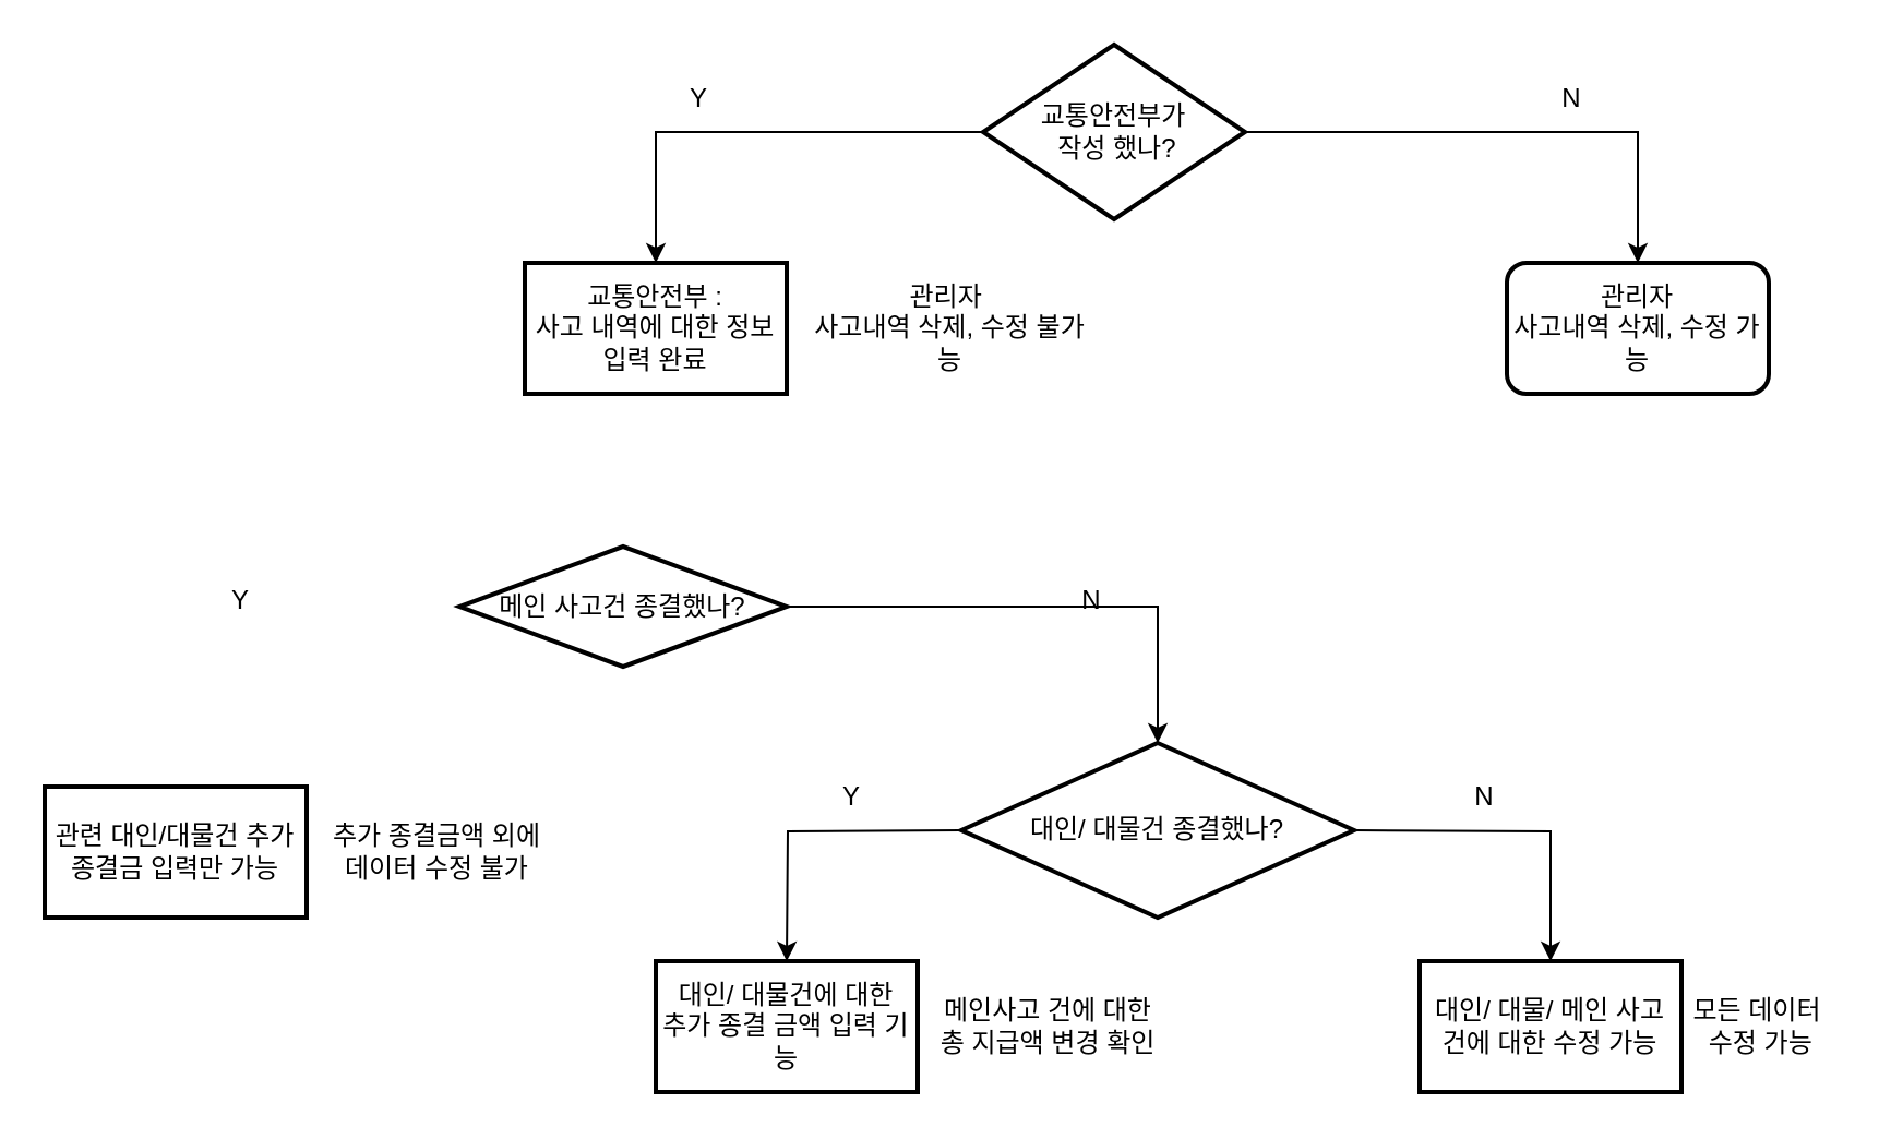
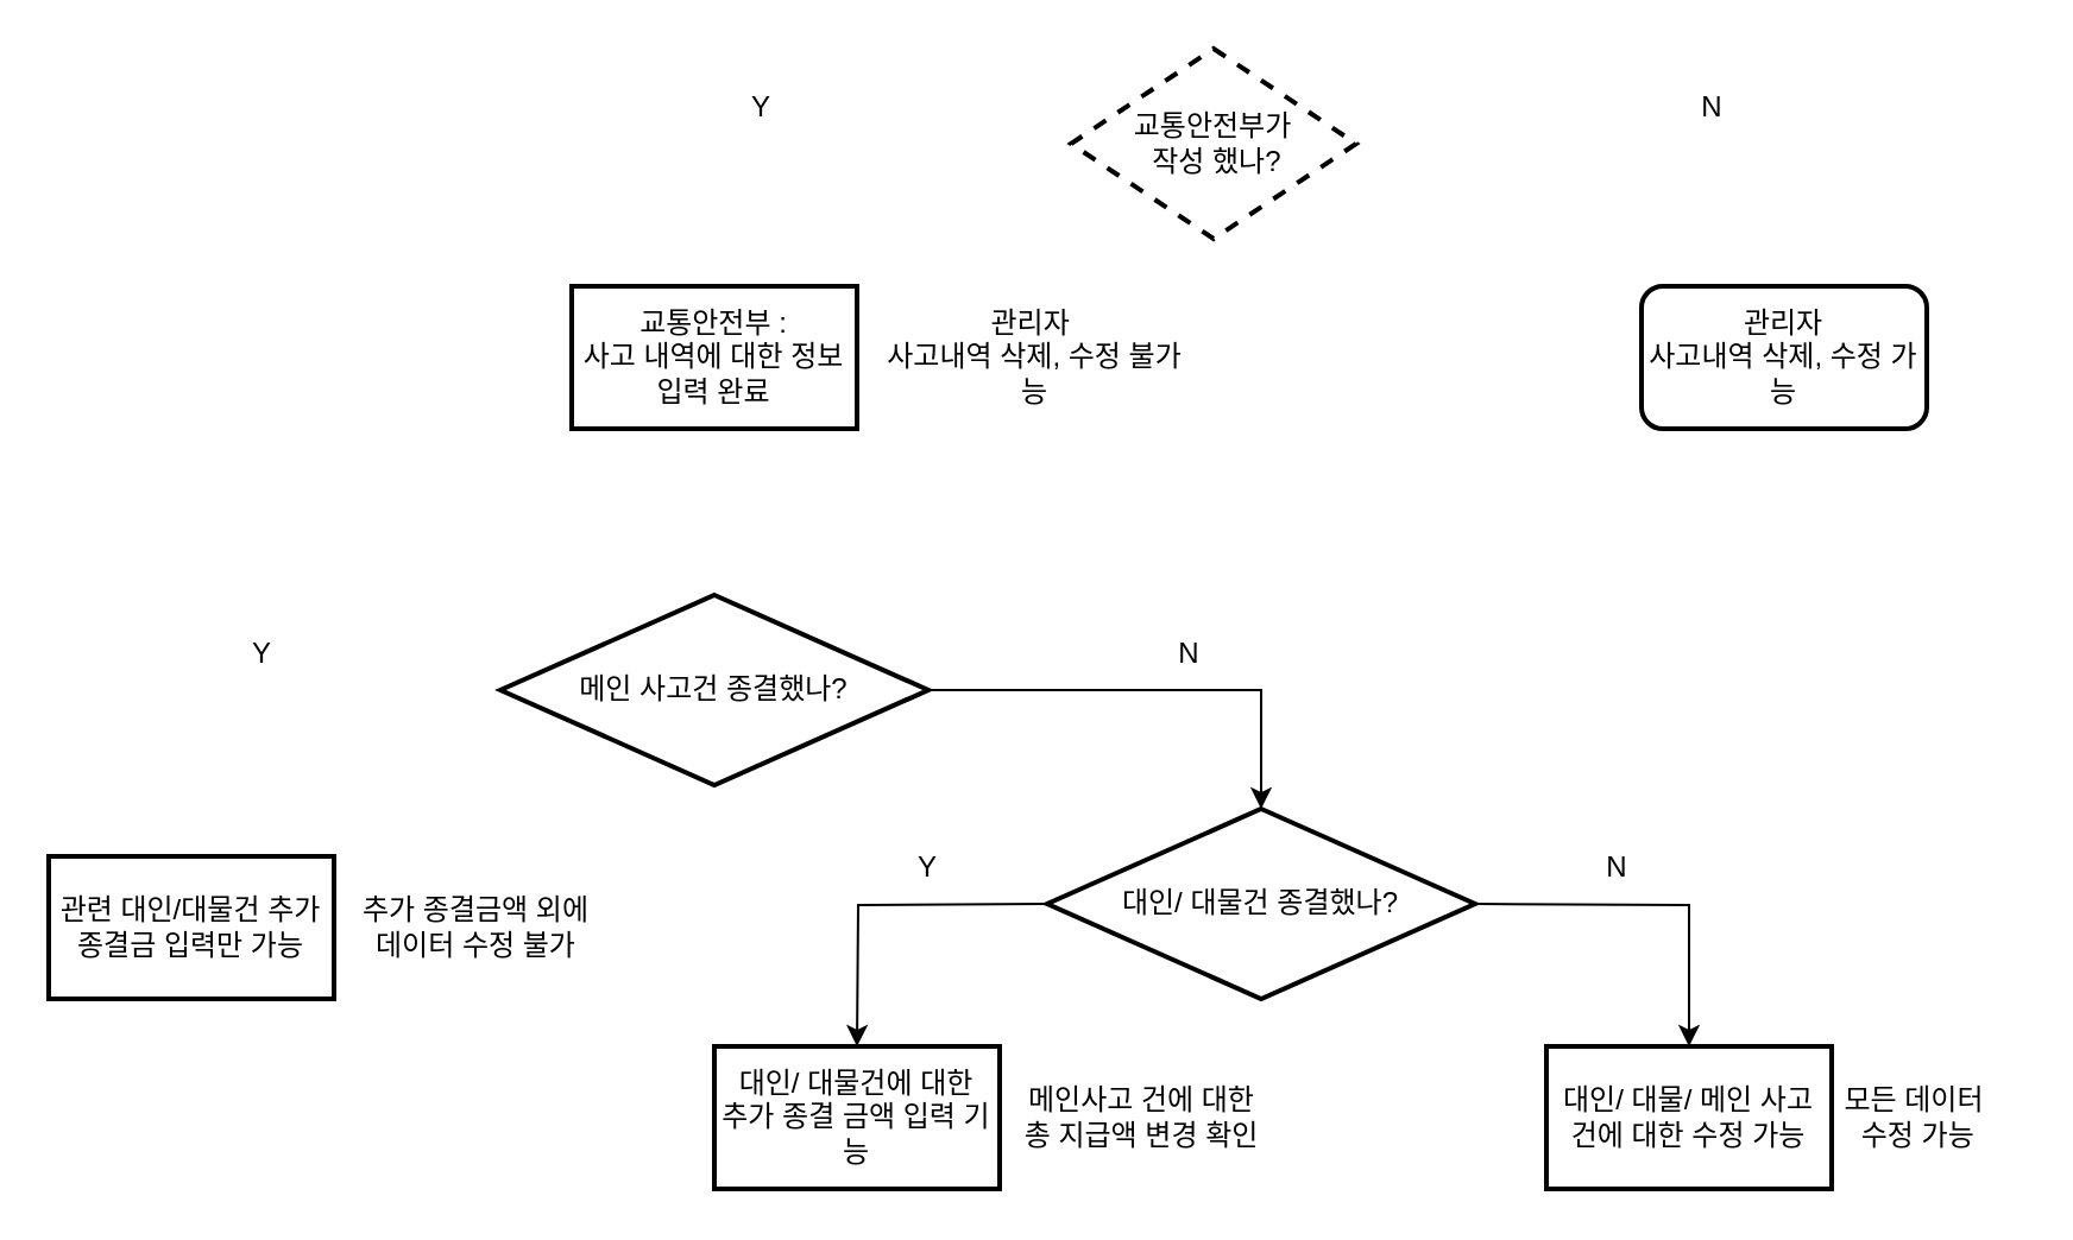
  <mxCell id="0" />
  <mxCell id="1" parent="0" />
- <mxCell id="2" value="" style="edgeStyle=orthogonalEdgeStyle;rounded=0;orthogonalLoop=1;jettySize=auto;html=1;" edge="1" parent="1" source="4" target="5"><mxGeometry relative="1" as="geometry" /></mxCell>
- <mxCell id="3" value="" style="edgeStyle=orthogonalEdgeStyle;rounded=0;orthogonalLoop=1;jettySize=auto;html=1;" edge="1" parent="1" source="4" target="6"><mxGeometry relative="1" as="geometry" /></mxCell>
- <mxCell id="4" value="교통안전부가&lt;br&gt;&amp;nbsp;작성 했나?" style="rhombus;whiteSpace=wrap;html=1;strokeWidth=2;" vertex="1" parent="1"><mxGeometry x="450" y="20" width="120" height="80" as="geometry" /></mxCell>
+ <mxCell id="4" value="교통안전부가&lt;br&gt;&amp;nbsp;작성 했나?" style="rhombus;whiteSpace=wrap;html=1;strokeWidth=2;dashed=1;" vertex="1" parent="1"><mxGeometry x="450" y="20" width="120" height="80" as="geometry" /></mxCell>
  <mxCell id="5" value="교통안전부 :&lt;br&gt;사고 내역에 대한 정보 &lt;br&gt;입력 완료" style="whiteSpace=wrap;html=1;strokeWidth=2;" vertex="1" parent="1"><mxGeometry x="240" y="120" width="120" height="60" as="geometry" /></mxCell>
  <mxCell id="6" value="관리자&lt;br&gt;사고내역 삭제, 수정 가능" style="whiteSpace=wrap;html=1;strokeWidth=2;rounded=1;" vertex="1" parent="1"><mxGeometry x="690" y="120" width="120" height="60" as="geometry" /></mxCell>
  <mxCell id="7" value="Y" style="text;html=1;align=center;verticalAlign=middle;whiteSpace=wrap;rounded=0;" vertex="1" parent="1"><mxGeometry x="290" y="30" width="60" height="30" as="geometry" /></mxCell>
  <mxCell id="8" value="N" style="text;html=1;align=center;verticalAlign=middle;whiteSpace=wrap;rounded=0;" vertex="1" parent="1"><mxGeometry x="690" y="30" width="60" height="30" as="geometry" /></mxCell>
  <mxCell id="9" value="관리자&amp;nbsp;&lt;br&gt;사고내역 삭제, 수정 불가능" style="text;html=1;align=center;verticalAlign=middle;whiteSpace=wrap;rounded=0;" vertex="1" parent="1"><mxGeometry x="370" y="120" width="130" height="60" as="geometry" /></mxCell>
  <mxCell id="10" value="" style="edgeStyle=orthogonalEdgeStyle;rounded=0;orthogonalLoop=1;jettySize=auto;html=1;" edge="1" parent="1"><mxGeometry relative="1" as="geometry"><mxPoint x="440" y="380" as="sourcePoint" /><mxPoint x="360" y="440" as="targetPoint" /></mxGeometry></mxCell>
  <mxCell id="11" value="" style="edgeStyle=orthogonalEdgeStyle;rounded=0;orthogonalLoop=1;jettySize=auto;html=1;" edge="1" parent="1" target="12"><mxGeometry relative="1" as="geometry"><mxPoint x="620" y="380" as="sourcePoint" /></mxGeometry></mxCell>
  <mxCell id="12" value="대인/ 대물/ 메인 사고 건에 대한 수정 가능" style="whiteSpace=wrap;html=1;strokeWidth=2;" vertex="1" parent="1"><mxGeometry x="650" y="440" width="120" height="60" as="geometry" /></mxCell>
  <mxCell id="13" value="N" style="text;html=1;align=center;verticalAlign=middle;whiteSpace=wrap;rounded=0;" vertex="1" parent="1"><mxGeometry x="650" y="350" width="60" height="30" as="geometry" /></mxCell>
  <mxCell id="14" value="Y" style="text;html=1;align=center;verticalAlign=middle;whiteSpace=wrap;rounded=0;" vertex="1" parent="1"><mxGeometry x="360" y="350" width="60" height="30" as="geometry" /></mxCell>
  <mxCell id="15" value="메인사고 건에 대한 &lt;br&gt;총 지급액 변경 확인" style="text;html=1;align=center;verticalAlign=middle;whiteSpace=wrap;rounded=0;" vertex="1" parent="1"><mxGeometry x="410" y="440" width="140" height="60" as="geometry" /></mxCell>
  <mxCell id="16" value="모든 데이터&lt;br&gt;&amp;nbsp;수정 가능" style="text;html=1;align=center;verticalAlign=middle;whiteSpace=wrap;rounded=0;" vertex="1" parent="1"><mxGeometry x="760" y="440" width="90" height="60" as="geometry" /></mxCell>
  <mxCell id="17" value="대인/ 대물건에 대한&lt;br&gt;추가 종결 금액 입력 기능" style="whiteSpace=wrap;html=1;strokeWidth=2;" vertex="1" parent="1"><mxGeometry x="300" y="440" width="120" height="60" as="geometry" /></mxCell>
  <mxCell id="18" value="" style="edgeStyle=orthogonalEdgeStyle;rounded=0;orthogonalLoop=1;jettySize=auto;html=1;" edge="1" parent="1" source="19" target="21"><mxGeometry relative="1" as="geometry" /></mxCell>
- <mxCell id="19" value="메인 사고건 종결했나?" style="rhombus;whiteSpace=wrap;html=1;strokeWidth=2;" vertex="1" parent="1"><mxGeometry x="210" y="250" width="150" height="55" as="geometry" /></mxCell>
+ <mxCell id="19" value="메인 사고건 종결했나?" style="rhombus;whiteSpace=wrap;html=1;strokeWidth=2;" vertex="1" parent="1"><mxGeometry x="210" y="250" width="180" height="80" as="geometry" /></mxCell>
  <mxCell id="20" value="관련 대인/대물건 추가 종결금 입력만 가능" style="whiteSpace=wrap;html=1;strokeWidth=2;" vertex="1" parent="1"><mxGeometry x="20" y="360" width="120" height="60" as="geometry" /></mxCell>
  <mxCell id="21" value="대인/ 대물건 종결했나?" style="rhombus;whiteSpace=wrap;html=1;strokeWidth=2;" vertex="1" parent="1"><mxGeometry x="440" y="340" width="180" height="80" as="geometry" /></mxCell>
  <mxCell id="22" value="Y" style="text;html=1;align=center;verticalAlign=middle;whiteSpace=wrap;rounded=0;" vertex="1" parent="1"><mxGeometry x="80" y="260" width="60" height="30" as="geometry" /></mxCell>
  <mxCell id="23" value="N" style="text;html=1;align=center;verticalAlign=middle;whiteSpace=wrap;rounded=0;" vertex="1" parent="1"><mxGeometry x="470" y="260" width="60" height="30" as="geometry" /></mxCell>
  <mxCell id="24" value="추가 종결금액 외에 데이터 수정 불가" style="text;html=1;align=center;verticalAlign=middle;whiteSpace=wrap;rounded=0;" vertex="1" parent="1"><mxGeometry x="150" y="362.5" width="100" height="55" as="geometry" /></mxCell>
